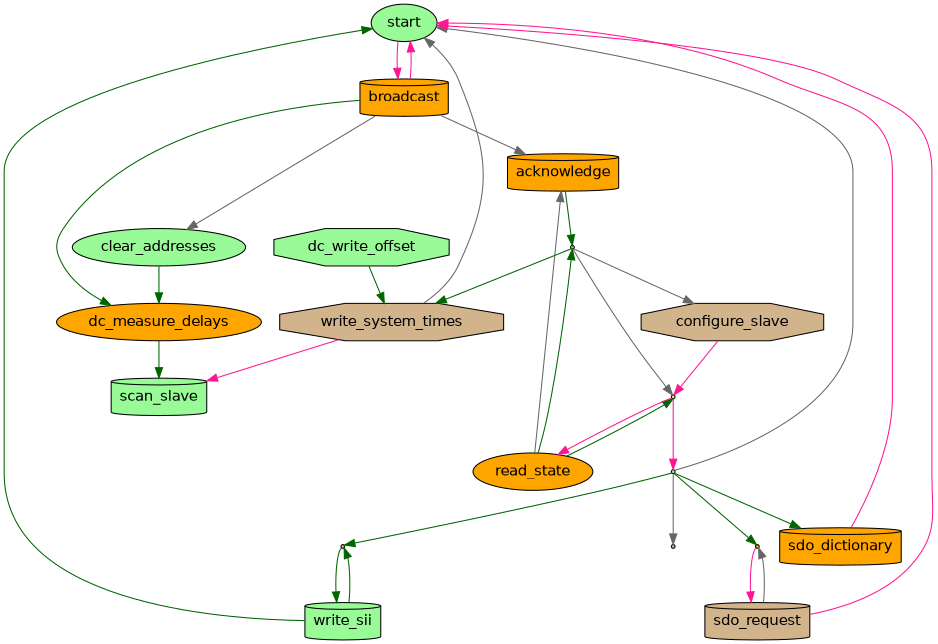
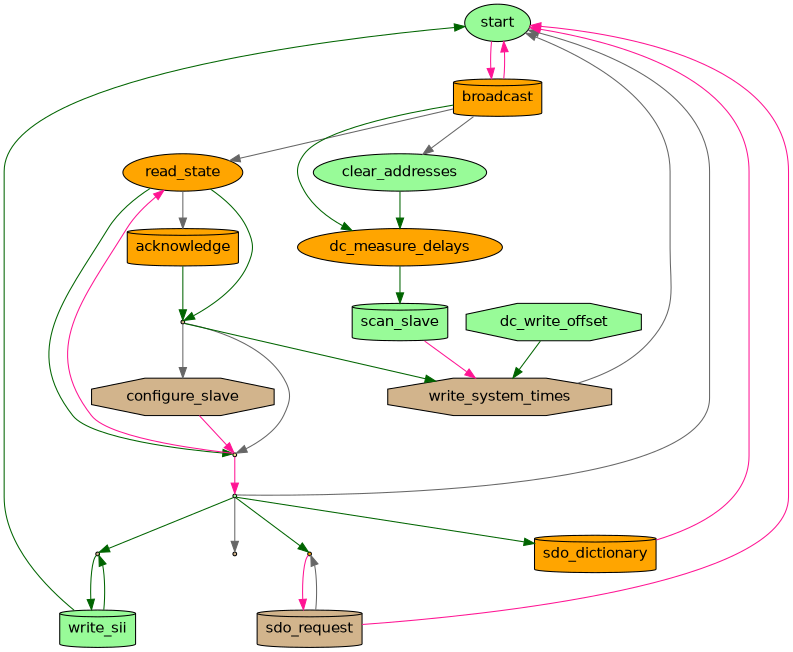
  digraph {
    node [fillcolor=palegreen fontname=Helvetica shape=cylinder style=filled]
    edge [color=darkgreen]
    start [shape=ellipse]
    broadcast [fillcolor=orange]
    clear_addresses [shape=ellipse]
    read_state [fillcolor=orange shape=ellipse]
    dc_measure_delays [fillcolor=orange shape=ellipse]
    action_next_slave_state [fillcolor=khaki shape=point]
    action_configure [fillcolor=tan shape=point]
    acknowledge [fillcolor=orange]
    write_system_times [fillcolor=tan shape=octagon]
    scan_slave
    action_idle [shape=point]
    configure_slave [fillcolor=tan shape=octagon]
    action_process_sii [fillcolor=tan shape=point]
    write_sii
    action_process_sdo [fillcolor=orange shape=point]
    sdo_request [fillcolor=tan]
    action_process_register [fillcolor=tan shape=point]
    sdo_dictionary [fillcolor=orange]
    dc_write_offset [shape=octagon]
    start -> broadcast [color=deeppink weight=10]
    broadcast -> start [color=deeppink]
    broadcast -> clear_addresses [color=gray40]
-   broadcast -> acknowledge [color=gray40]
+   broadcast -> read_state [color=gray40]
    broadcast -> dc_measure_delays
    clear_addresses -> dc_measure_delays [weight=10]
    read_state -> action_next_slave_state
    read_state -> action_configure
    read_state -> acknowledge [color=gray40 weight=10]
    dc_measure_delays -> scan_slave [weight=10]
    action_next_slave_state -> read_state [color=deeppink]
    action_next_slave_state -> action_idle [color=deeppink weight=10]
    action_configure -> action_next_slave_state [color=gray40]
    action_configure -> write_system_times
    action_configure -> configure_slave [color=gray40 weight=10]
    acknowledge -> action_configure [weight=10]
    write_system_times -> start [color=gray40]
-   write_system_times -> scan_slave [color=deeppink]
+   scan_slave -> write_system_times [color=deeppink]
    action_idle -> start [color=gray40]
    action_idle -> action_process_sii
    action_idle -> action_process_sdo
    action_idle -> action_process_register [color=gray40]
    action_idle -> sdo_dictionary
    configure_slave -> action_next_slave_state [color=deeppink]
    action_process_sii -> write_sii
    write_sii -> start
    write_sii -> action_process_sii
    action_process_sdo -> sdo_request [color=deeppink]
    sdo_request -> start [color=deeppink]
    sdo_request -> action_process_sdo [color=gray40]
    sdo_dictionary -> start [color=deeppink]
    dc_write_offset -> write_system_times
  }
